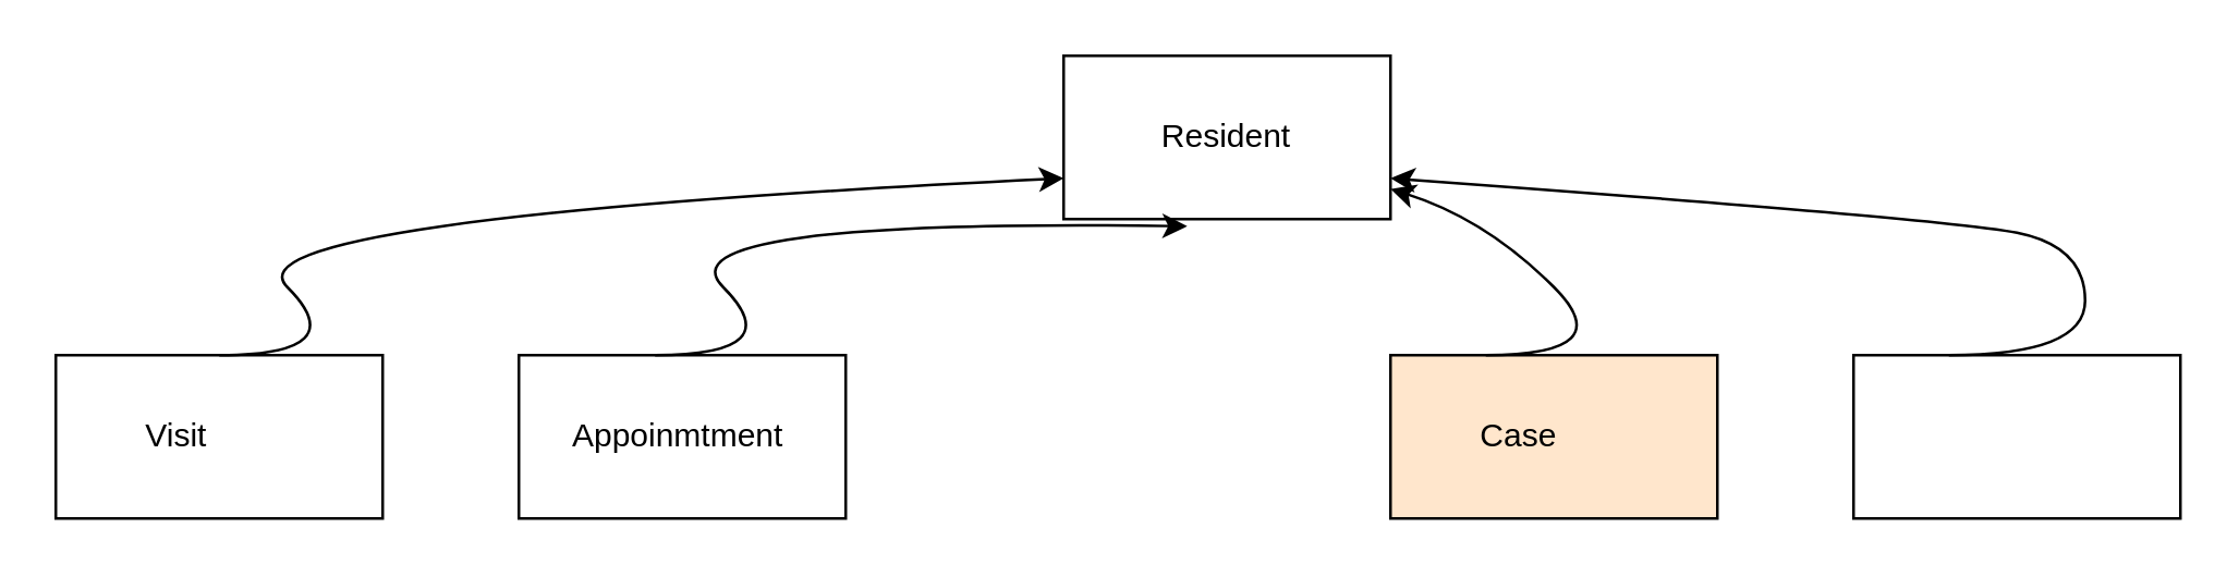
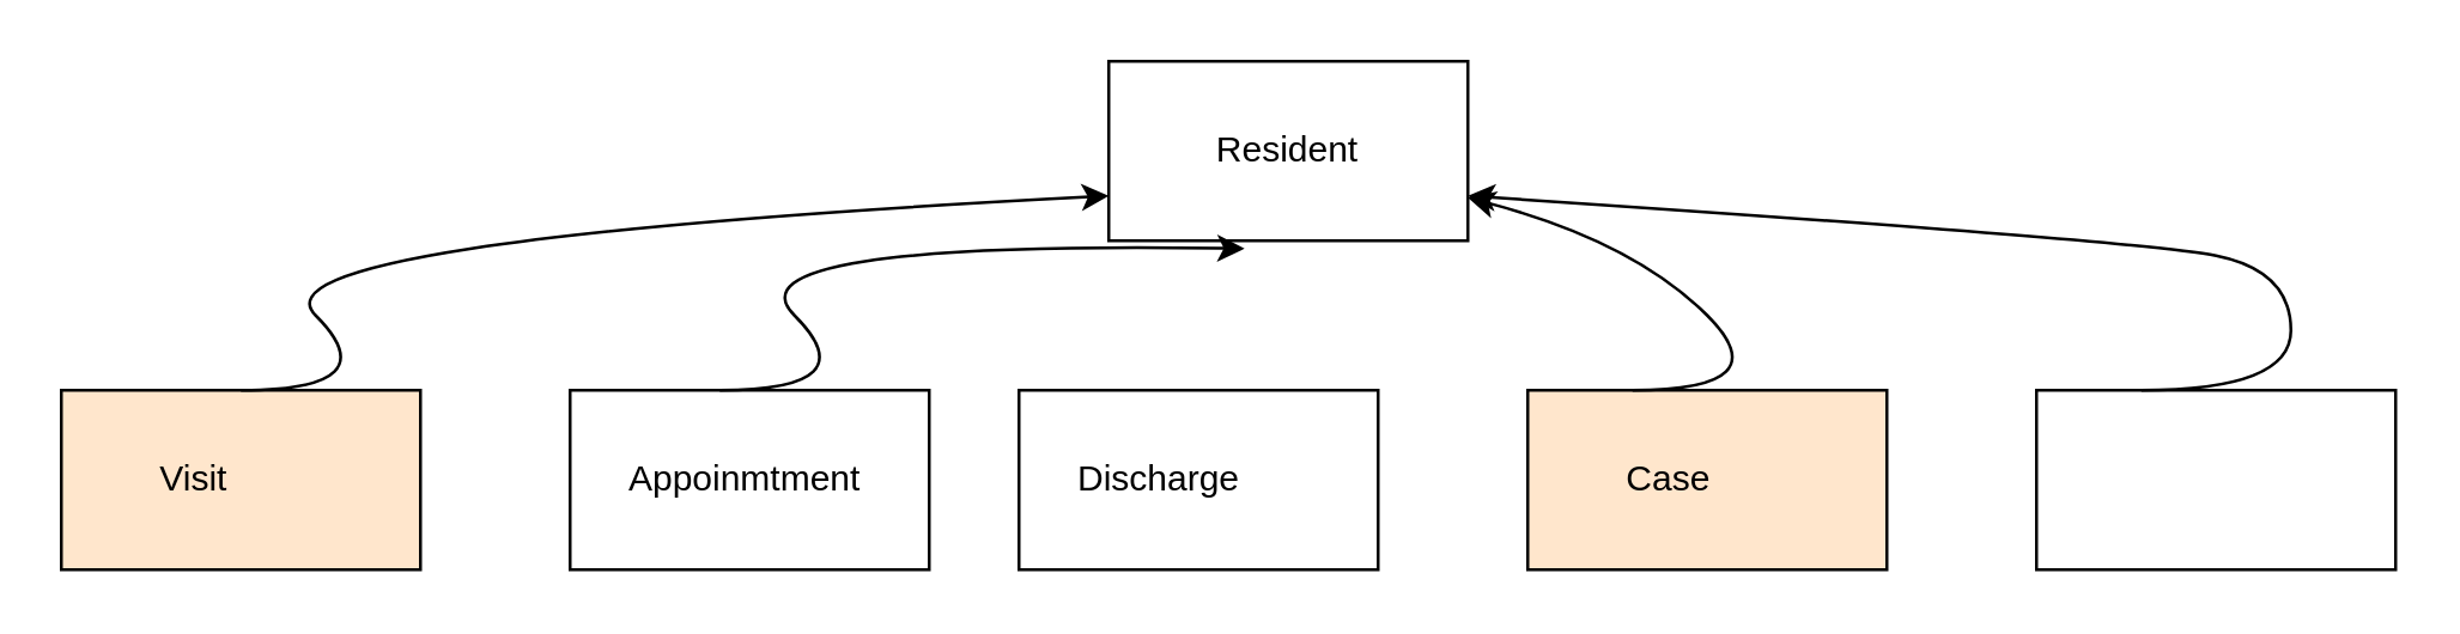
  <mxCell id="0" />
  <mxCell id="1" parent="0" />
- <mxCell id="2" value="Resident&lt;br&gt;" style="rounded=0;whiteSpace=wrap;html=1;" parent="1" vertex="1"><mxGeometry x="390" y="20" width="120" height="60" as="geometry" /></mxCell>
- <mxCell id="3" value="Visit&lt;span style=&quot;white-space: pre;&quot;&gt;&#09;&lt;/span&gt;&lt;span style=&quot;white-space: pre;&quot;&gt;&#09;&lt;/span&gt;" style="rounded=0;whiteSpace=wrap;html=1;" parent="1" vertex="1"><mxGeometry x="20" y="130" width="120" height="60" as="geometry" /></mxCell>
+ <mxCell id="2" value="Resident&lt;br&gt;" style="rounded=0;whiteSpace=wrap;html=1;" parent="1" vertex="1"><mxGeometry x="370" y="20" width="120" height="60" as="geometry" /></mxCell>
+ <mxCell id="3" value="Visit&lt;span style=&quot;white-space: pre;&quot;&gt;&#09;&lt;/span&gt;&lt;span style=&quot;white-space: pre;&quot;&gt;&#09;&lt;/span&gt;" style="rounded=0;whiteSpace=wrap;html=1;fillColor=#ffe6cc;" parent="1" vertex="1"><mxGeometry x="20" y="130" width="120" height="60" as="geometry" /></mxCell>
+ <mxCell id="4" value="Discharge&lt;span style=&quot;white-space: pre;&quot;&gt;&#09;&lt;/span&gt;" style="rounded=0;whiteSpace=wrap;html=1;" parent="1" vertex="1"><mxGeometry x="340" y="130" width="120" height="60" as="geometry" /></mxCell>
  <mxCell id="5" value="Appoinmtment&lt;span style=&quot;white-space: pre;&quot;&gt;&#09;&lt;/span&gt;" style="rounded=0;whiteSpace=wrap;html=1;" parent="1" vertex="1"><mxGeometry x="190" y="130" width="120" height="60" as="geometry" /></mxCell>
  <mxCell id="6" value="Case&lt;span style=&quot;white-space: pre;&quot;&gt;&#09;&lt;/span&gt;" style="rounded=0;whiteSpace=wrap;html=1;fillColor=#ffe6cc;" parent="1" vertex="1"><mxGeometry x="510" y="130" width="120" height="60" as="geometry" /></mxCell>
  <mxCell id="7" value="" style="rounded=0;whiteSpace=wrap;html=1;" parent="1" vertex="1"><mxGeometry x="680" y="130" width="120" height="60" as="geometry" /></mxCell>
  <mxCell id="8" value="" style="curved=1;endArrow=classic;html=1;rounded=0;entryX=0;entryY=0.75;entryDx=0;entryDy=0;" parent="1" target="2" edge="1"><mxGeometry width="50" height="50" relative="1" as="geometry"><mxPoint x="80" y="130" as="sourcePoint" /><mxPoint x="130" y="80" as="targetPoint" /><Array as="points"><mxPoint x="130" y="130" /><mxPoint x="80" y="80" /></Array></mxGeometry></mxCell>
  <mxCell id="9" value="" style="curved=1;endArrow=classic;html=1;rounded=0;entryX=0.378;entryY=1.044;entryDx=0;entryDy=0;entryPerimeter=0;" parent="1" target="2" edge="1"><mxGeometry width="50" height="50" relative="1" as="geometry"><mxPoint x="240" y="130" as="sourcePoint" /><mxPoint x="290" y="80" as="targetPoint" /><Array as="points"><mxPoint x="290" y="130" /><mxPoint x="240" y="80" /></Array></mxGeometry></mxCell>
  <mxCell id="10" value="" style="curved=1;endArrow=classic;html=1;rounded=0;" parent="1" target="2" edge="1"><mxGeometry width="50" height="50" relative="1" as="geometry"><mxPoint x="545" y="130" as="sourcePoint" /><mxPoint x="595" y="80" as="targetPoint" /><Array as="points"><mxPoint x="595" y="130" /><mxPoint x="545" y="80" /></Array></mxGeometry></mxCell>
  <mxCell id="11" value="" style="curved=1;endArrow=classic;html=1;rounded=0;entryX=1;entryY=0.75;entryDx=0;entryDy=0;" parent="1" target="2" edge="1"><mxGeometry width="50" height="50" relative="1" as="geometry"><mxPoint x="715" y="130" as="sourcePoint" /><mxPoint x="765" y="80" as="targetPoint" /><Array as="points"><mxPoint x="765" y="130" /><mxPoint x="765" y="90" /><mxPoint x="715" y="80" /></Array></mxGeometry></mxCell>
